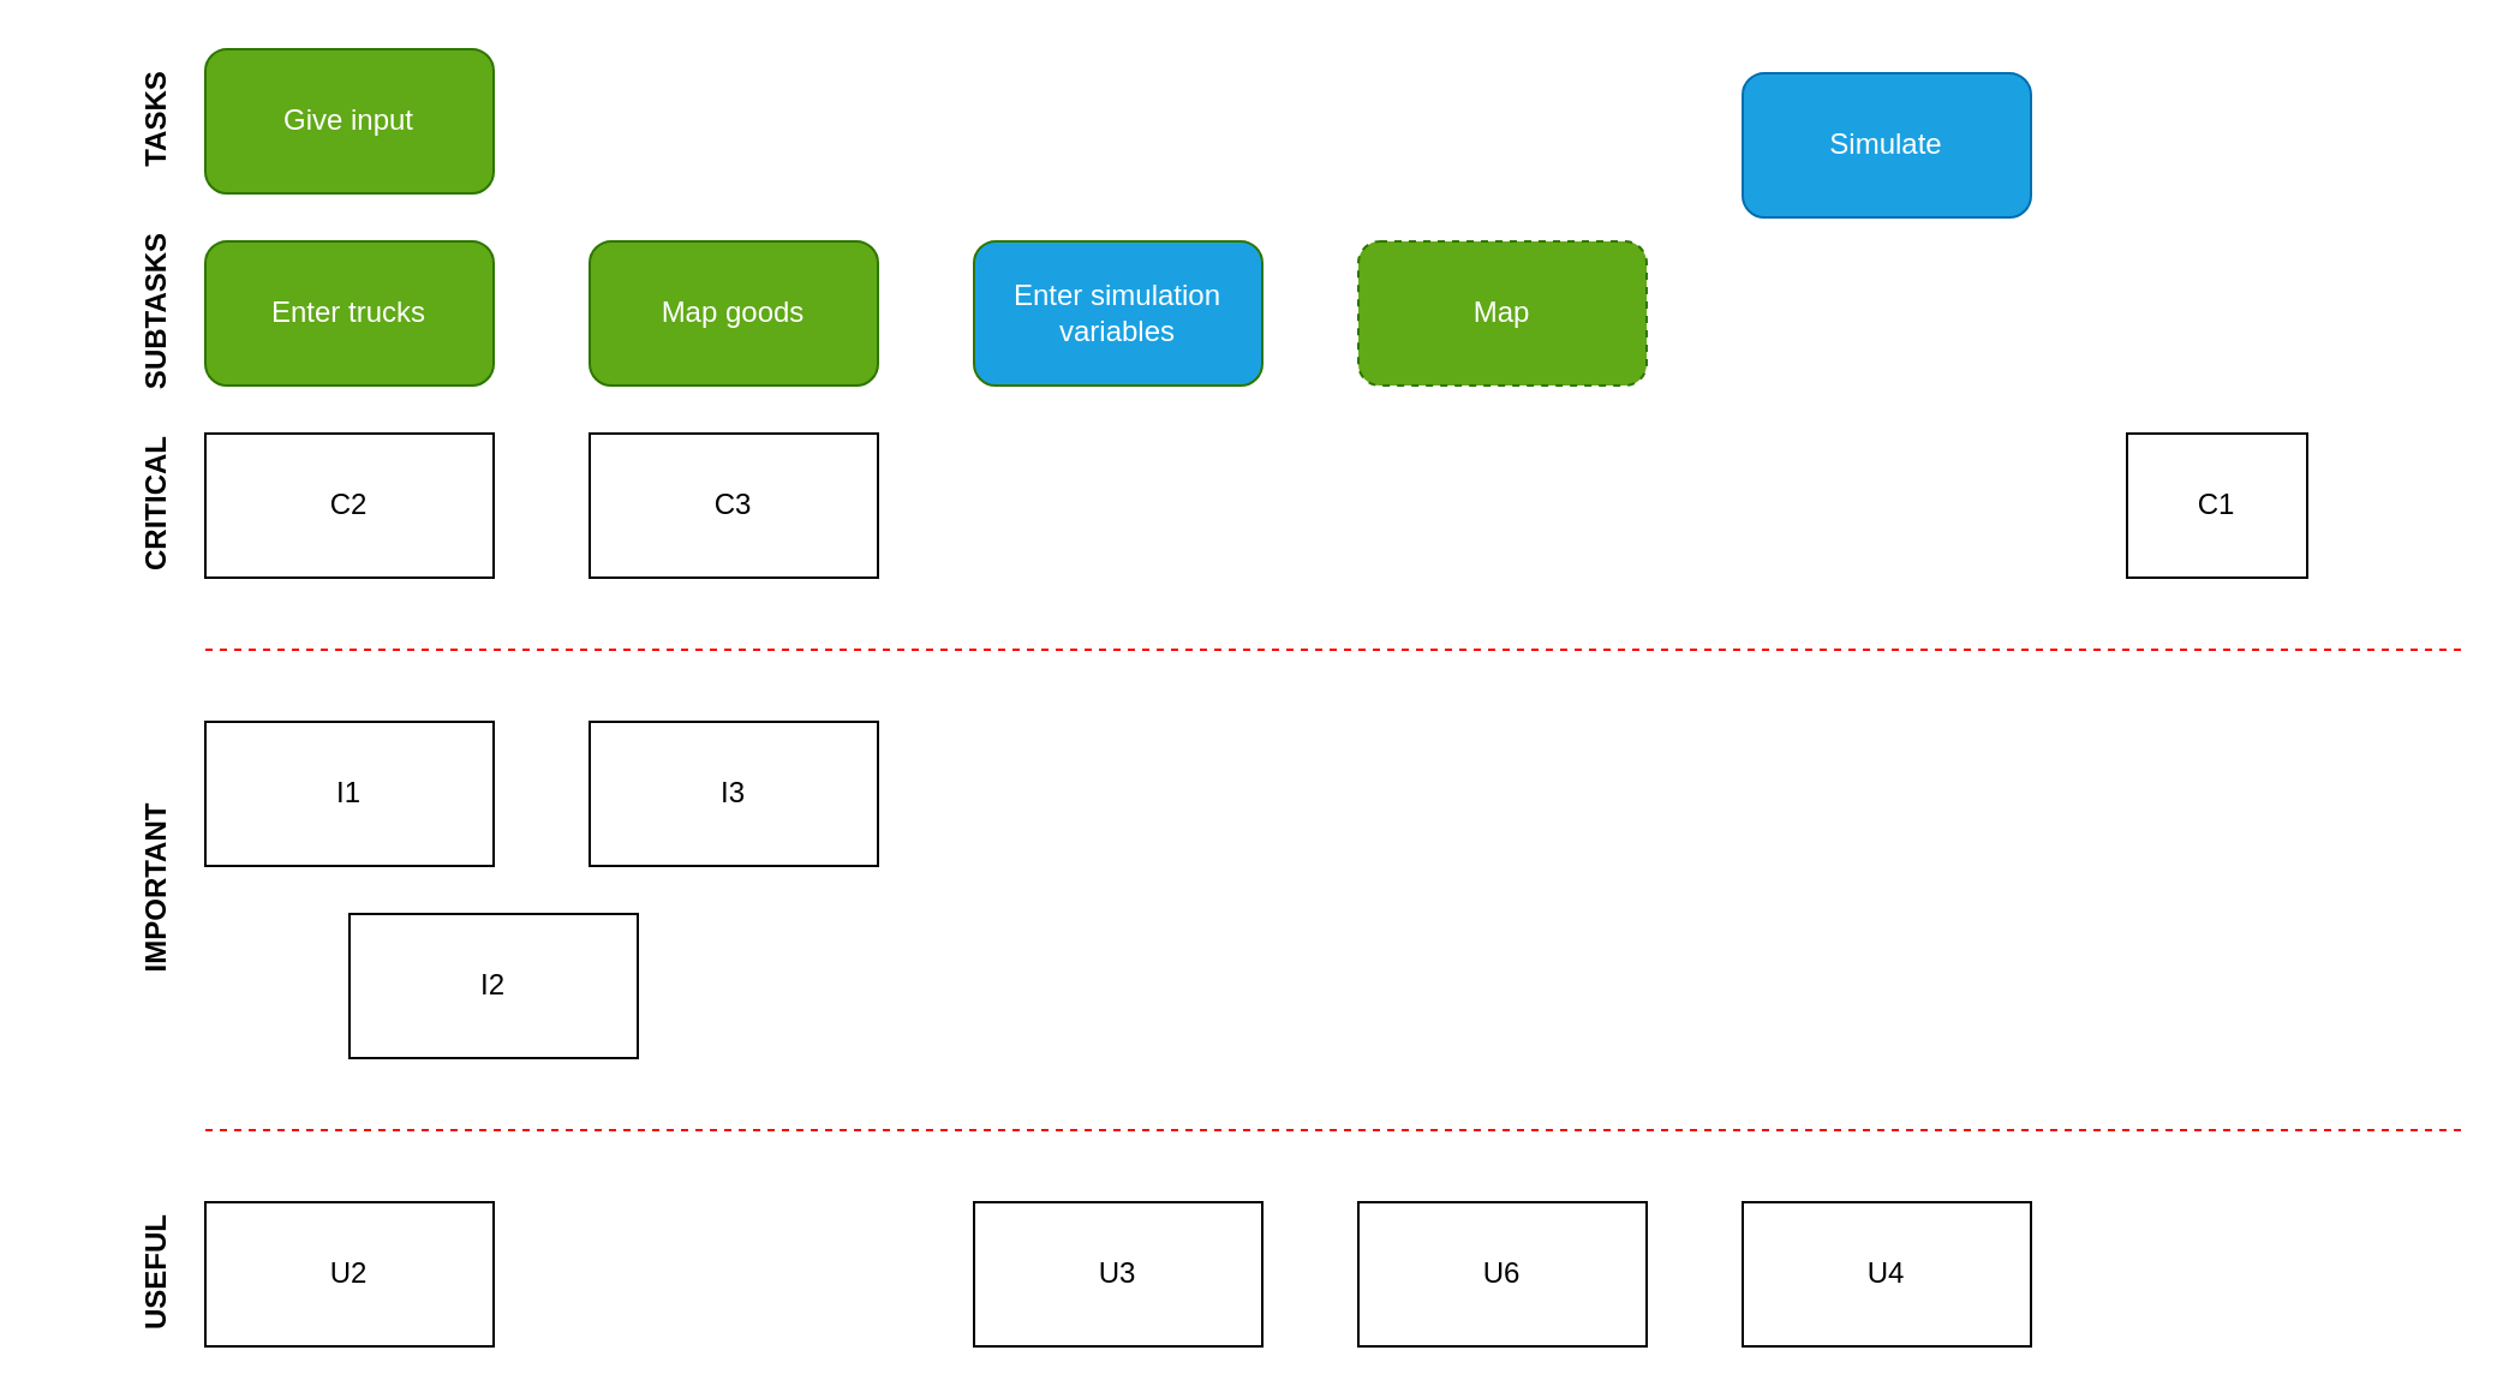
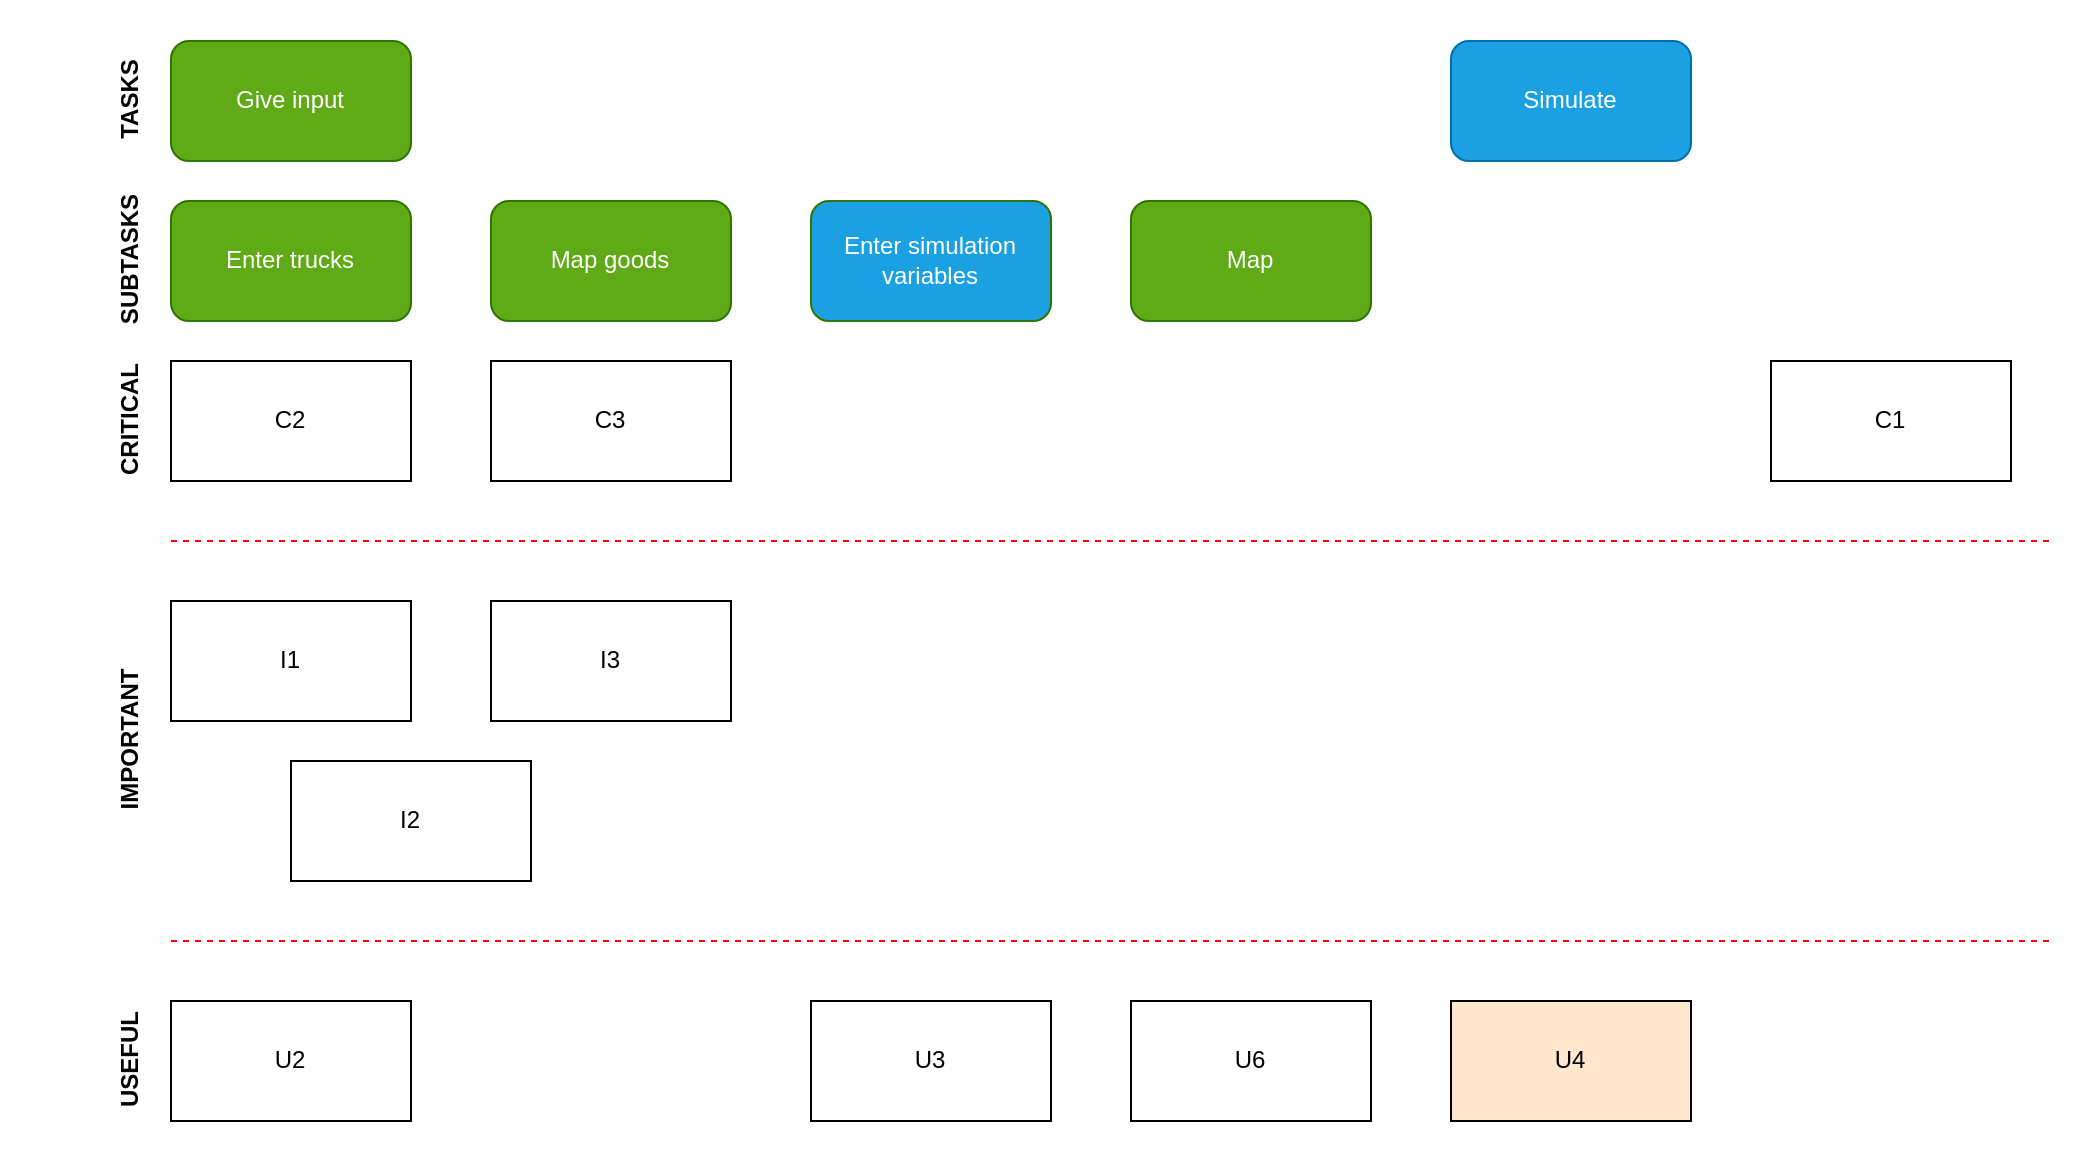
  <mxCell id="0" />
  <mxCell id="1" parent="0" />
  <mxCell id="2" value="Give input" style="rounded=1;whiteSpace=wrap;html=1;fillColor=#60a917;strokeColor=#2D7600;fontColor=#ffffff;" vertex="1" parent="1"><mxGeometry x="85" y="20" width="120" height="60" as="geometry" /></mxCell>
- <mxCell id="3" value="Simulate" style="rounded=1;whiteSpace=wrap;html=1;fillColor=#1ba1e2;strokeColor=#006EAF;fontColor=#ffffff;" vertex="1" parent="1"><mxGeometry x="725" y="30" width="120" height="60" as="geometry" /></mxCell>
+ <mxCell id="3" value="Simulate" style="rounded=1;whiteSpace=wrap;html=1;fillColor=#1ba1e2;strokeColor=#006EAF;fontColor=#ffffff;" vertex="1" parent="1"><mxGeometry x="725" y="20" width="120" height="60" as="geometry" /></mxCell>
  <mxCell id="4" value="Enter trucks" style="rounded=1;whiteSpace=wrap;html=1;fillColor=#60a917;strokeColor=#2D7600;fontColor=#ffffff;" vertex="1" parent="1"><mxGeometry x="85" y="100" width="120" height="60" as="geometry" /></mxCell>
  <mxCell id="5" value="Map goods" style="rounded=1;whiteSpace=wrap;html=1;fillColor=#60a917;strokeColor=#2D7600;fontColor=#ffffff;" vertex="1" parent="1"><mxGeometry x="245" y="100" width="120" height="60" as="geometry" /></mxCell>
  <mxCell id="6" value="Enter simulation variables" style="rounded=1;whiteSpace=wrap;html=1;fillColor=#1ba1e2;strokeColor=#2D7600;fontColor=#ffffff;" vertex="1" parent="1"><mxGeometry x="405" y="100" width="120" height="60" as="geometry" /></mxCell>
  <mxCell id="7" value="C2" style="rounded=0;whiteSpace=wrap;html=1;" vertex="1" parent="1"><mxGeometry x="85" y="180" width="120" height="60" as="geometry" /></mxCell>
  <mxCell id="8" value="C3" style="rounded=0;whiteSpace=wrap;html=1;" vertex="1" parent="1"><mxGeometry x="245" y="180" width="120" height="60" as="geometry" /></mxCell>
- <mxCell id="9" value="C1" style="rounded=0;whiteSpace=wrap;html=1;" vertex="1" parent="1"><mxGeometry x="885" y="180" width="75" height="60" as="geometry" /></mxCell>
+ <mxCell id="9" value="C1" style="rounded=0;whiteSpace=wrap;html=1;" vertex="1" parent="1"><mxGeometry x="885" y="180" width="120" height="60" as="geometry" /></mxCell>
  <mxCell id="10" value="" style="endArrow=none;dashed=1;html=1;strokeColor=#FF0000;" edge="1" parent="1"><mxGeometry width="50" height="50" relative="1" as="geometry"><mxPoint x="85" y="270" as="sourcePoint" /><mxPoint x="1025" y="270" as="targetPoint" /></mxGeometry></mxCell>
  <mxCell id="11" value="I1" style="rounded=0;whiteSpace=wrap;html=1;" vertex="1" parent="1"><mxGeometry x="85" y="300" width="120" height="60" as="geometry" /></mxCell>
  <mxCell id="12" value="I2" style="rounded=0;whiteSpace=wrap;html=1;" vertex="1" parent="1"><mxGeometry x="145" y="380" width="120" height="60" as="geometry" /></mxCell>
  <mxCell id="13" value="I3" style="rounded=0;whiteSpace=wrap;html=1;" vertex="1" parent="1"><mxGeometry x="245" y="300" width="120" height="60" as="geometry" /></mxCell>
  <mxCell id="14" value="" style="endArrow=none;dashed=1;html=1;strokeColor=#FF0000;" edge="1" parent="1"><mxGeometry width="50" height="50" relative="1" as="geometry"><mxPoint x="85" y="470" as="sourcePoint" /><mxPoint x="1025" y="470" as="targetPoint" /></mxGeometry></mxCell>
  <mxCell id="15" value="U6" style="rounded=0;whiteSpace=wrap;html=1;" vertex="1" parent="1"><mxGeometry x="565" y="500" width="120" height="60" as="geometry" /></mxCell>
- <mxCell id="16" value="Map" style="rounded=1;whiteSpace=wrap;html=1;fillColor=#60a917;strokeColor=#2D7600;fontColor=#ffffff;dashed=1;" vertex="1" parent="1"><mxGeometry x="565" y="100" width="120" height="60" as="geometry" /></mxCell>
+ <mxCell id="16" value="Map" style="rounded=1;whiteSpace=wrap;html=1;fillColor=#60a917;strokeColor=#2D7600;fontColor=#ffffff;" vertex="1" parent="1"><mxGeometry x="565" y="100" width="120" height="60" as="geometry" /></mxCell>
  <mxCell id="17" value="U2" style="rounded=0;whiteSpace=wrap;html=1;" vertex="1" parent="1"><mxGeometry x="85" y="500" width="120" height="60" as="geometry" /></mxCell>
  <mxCell id="18" value="U3" style="rounded=0;whiteSpace=wrap;html=1;" vertex="1" parent="1"><mxGeometry x="405" y="500" width="120" height="60" as="geometry" /></mxCell>
- <mxCell id="19" value="U4" style="rounded=0;whiteSpace=wrap;html=1;" vertex="1" parent="1"><mxGeometry x="725" y="500" width="120" height="60" as="geometry" /></mxCell>
+ <mxCell id="19" value="U4" style="rounded=0;whiteSpace=wrap;html=1;fillColor=#ffe6cc;" vertex="1" parent="1"><mxGeometry x="725" y="500" width="120" height="60" as="geometry" /></mxCell>
  <mxCell id="20" value="&lt;b&gt;CRITICAL&lt;/b&gt;" style="text;html=1;align=center;verticalAlign=middle;resizable=0;points=[];autosize=1;direction=east;rotation=270;" vertex="1" parent="1"><mxGeometry x="30" y="200" width="70" height="20" as="geometry" /></mxCell>
  <mxCell id="21" value="&lt;b&gt;IMPORTANT&lt;br&gt;&lt;/b&gt;" style="text;html=1;align=center;verticalAlign=middle;resizable=0;points=[];autosize=1;direction=east;rotation=270;" vertex="1" parent="1"><mxGeometry x="20" y="360" width="90" height="20" as="geometry" /></mxCell>
  <mxCell id="22" value="&lt;b&gt;USEFUL&lt;br&gt;&lt;/b&gt;" style="text;html=1;align=center;verticalAlign=middle;resizable=0;points=[];autosize=1;direction=east;rotation=270;" vertex="1" parent="1"><mxGeometry x="35" y="520" width="60" height="20" as="geometry" /></mxCell>
  <mxCell id="23" value="&lt;b&gt;TASKS&lt;/b&gt;" style="text;html=1;align=center;verticalAlign=middle;resizable=0;points=[];autosize=1;direction=east;rotation=270;" vertex="1" parent="1"><mxGeometry x="35" y="40" width="60" height="20" as="geometry" /></mxCell>
  <mxCell id="24" value="&lt;b&gt;SUBTASKS&lt;/b&gt;" style="text;html=1;align=center;verticalAlign=middle;resizable=0;points=[];autosize=1;direction=east;rotation=270;" vertex="1" parent="1"><mxGeometry x="25" y="120" width="80" height="20" as="geometry" /></mxCell>
